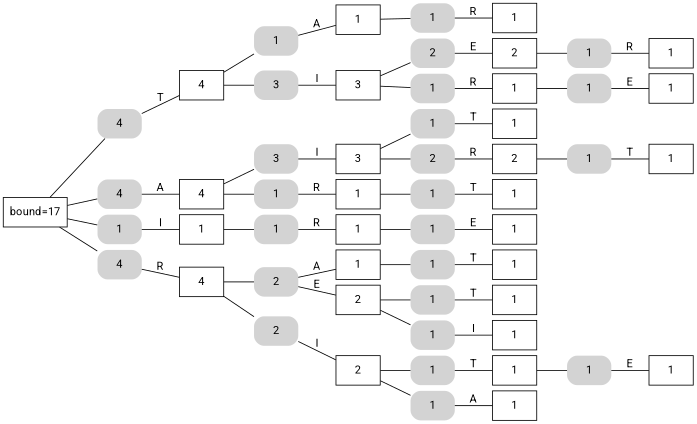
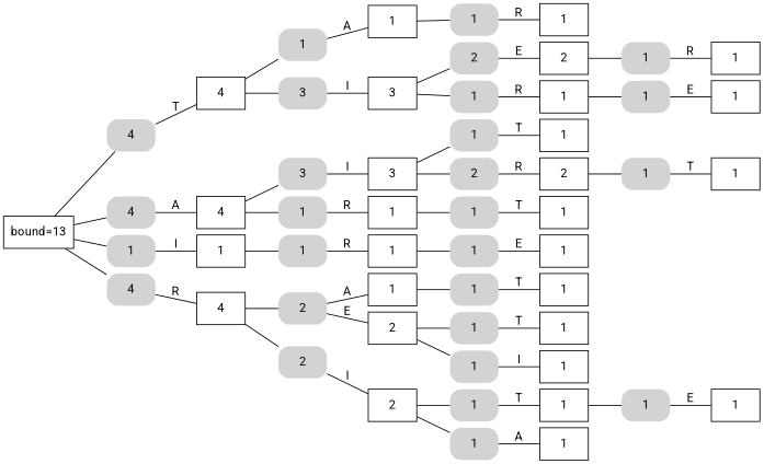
  graph {
    nodesep=0.1
    rankdir=LR
    fontname=Roboto
    node [fontname=Roboto penwidth=1 shape=rect]
    edge [fontname=Roboto]
-   n1 [label="bound=17"]
+   n1 [label="bound=13"]
    n2 [label=4 penwidth=0 style="rounded, filled"]
    n3 [label=4 penwidth=0 style="rounded, filled"]
    n4 [label=1 penwidth=0 style="rounded, filled"]
    n5 [label=4 penwidth=0 style="rounded, filled"]
    n6 [label=4]
    n7 [label=1 penwidth=0 style="rounded, filled"]
    n8 [label=3 penwidth=0 style="rounded, filled"]
    n9 [label=1]
    n10 [label=1 penwidth=0 style="rounded, filled"]
    n11 [label=1]
    n12 [label=3]
    n13 [label=2 penwidth=0 style="rounded, filled"]
    n14 [label=1 penwidth=0 style="rounded, filled"]
    n15 [label=2]
    n16 [label=1 penwidth=0 style="rounded, filled"]
    n17 [label=1]
    n18 [label=1]
    n19 [label=1 penwidth=0 style="rounded, filled"]
    n20 [label=1]
    n21 [label=4]
    n22 [label=3 penwidth=0 style="rounded, filled"]
    n23 [label=1 penwidth=0 style="rounded, filled"]
    n24 [label=3]
    n25 [label=1 penwidth=0 style="rounded, filled"]
    n26 [label=2 penwidth=0 style="rounded, filled"]
    n27 [label=1]
    n28 [label=2]
    n29 [label=1 penwidth=0 style="rounded, filled"]
    n30 [label=1]
    n31 [label=1]
    n32 [label=1 penwidth=0 style="rounded, filled"]
    n33 [label=1]
    n34 [label=1]
    n35 [label=1 penwidth=0 style="rounded, filled"]
    n36 [label=1]
    n37 [label=1 penwidth=0 style="rounded, filled"]
    n38 [label=1]
    n39 [label=4]
    n40 [label=2 penwidth=0 style="rounded, filled"]
    n41 [label=2 penwidth=0 style="rounded, filled"]
    n42 [label=1]
    n43 [label=2]
    n44 [label=1 penwidth=0 style="rounded, filled"]
    n45 [label=1]
    n46 [label=1 penwidth=0 style="rounded, filled"]
    n47 [label=1 penwidth=0 style="rounded, filled"]
    n48 [label=1]
    n49 [label=1]
    n50 [label=2]
    n51 [label=1 penwidth=0 style="rounded, filled"]
    n52 [label=1 penwidth=0 style="rounded, filled"]
    n53 [label=1]
    n54 [label=1 penwidth=0 style="rounded, filled"]
    n55 [label=1]
    n56 [label=1]
    n1 -- n2
    n1 -- n3
    n1 -- n4
    n1 -- n5
    n2 -- n6 [label=T]
    n3 -- n21 [label=A]
    n4 -- n34 [label=I]
    n5 -- n39 [label=R]
    n6 -- n7
    n6 -- n8
    n7 -- n9 [label=A]
    n8 -- n12 [label=I]
    n9 -- n10
    n10 -- n11 [label=R]
    n12 -- n13
    n12 -- n14
    n13 -- n15 [label=E]
    n14 -- n18 [label=R]
    n15 -- n16
    n16 -- n17 [label=R]
    n18 -- n19
    n19 -- n20 [label=E]
    n21 -- n22
    n21 -- n23
    n22 -- n24 [label=I]
    n23 -- n31 [label=R]
    n24 -- n25
    n24 -- n26
    n25 -- n27 [label=T]
    n26 -- n28 [label=R]
    n28 -- n29
    n29 -- n30 [label=T]
    n31 -- n32
    n32 -- n33 [label=T]
    n34 -- n35
    n35 -- n36 [label=R]
    n36 -- n37
    n37 -- n38 [label=E]
    n39 -- n40
    n39 -- n41
    n40 -- n42 [label=A]
    n40 -- n43 [label=E]
    n41 -- n50 [label=I]
    n42 -- n44
    n43 -- n46
    n43 -- n47
    n44 -- n45 [label=T]
    n46 -- n48 [label=T]
    n47 -- n49 [label=I]
    n50 -- n51
    n50 -- n52
    n51 -- n53 [label=T]
    n52 -- n56 [label=A]
    n53 -- n54
    n54 -- n55 [label=E]
  }
